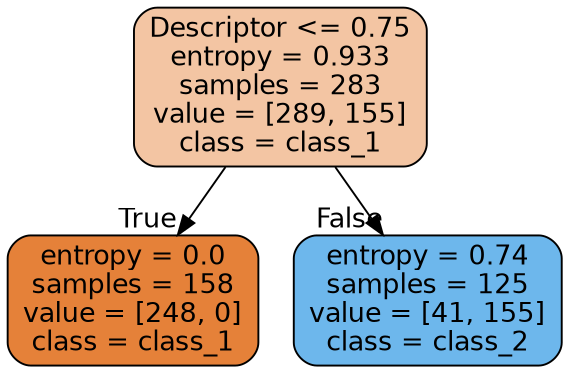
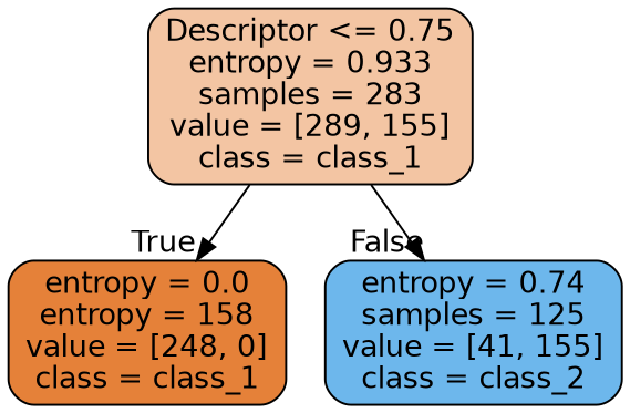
  digraph {
    node [color=black fontname=helvetica shape=box style="filled, rounded"]
    edge [fontname=helvetica labeldistance=2.5]
    n1 [fillcolor="#f3c5a3" label="Descriptor <= 0.75\nentropy = 0.933\nsamples = 283\nvalue = [289, 155]\nclass = class_1"]
-   n2 [fillcolor="#e58139" label="entropy = 0.0\nsamples = 158\nvalue = [248, 0]\nclass = class_1"]
+   n2 [fillcolor="#e58139" label="entropy = 0.0\nentropy = 158\nvalue = [248, 0]\nclass = class_1"]
    n3 [fillcolor="#6db7ec" label="entropy = 0.74\nsamples = 125\nvalue = [41, 155]\nclass = class_2"]
    n1 -> n2 [headlabel=True labelangle=45]
    n1 -> n3 [headlabel=False labelangle=-45]
  }
